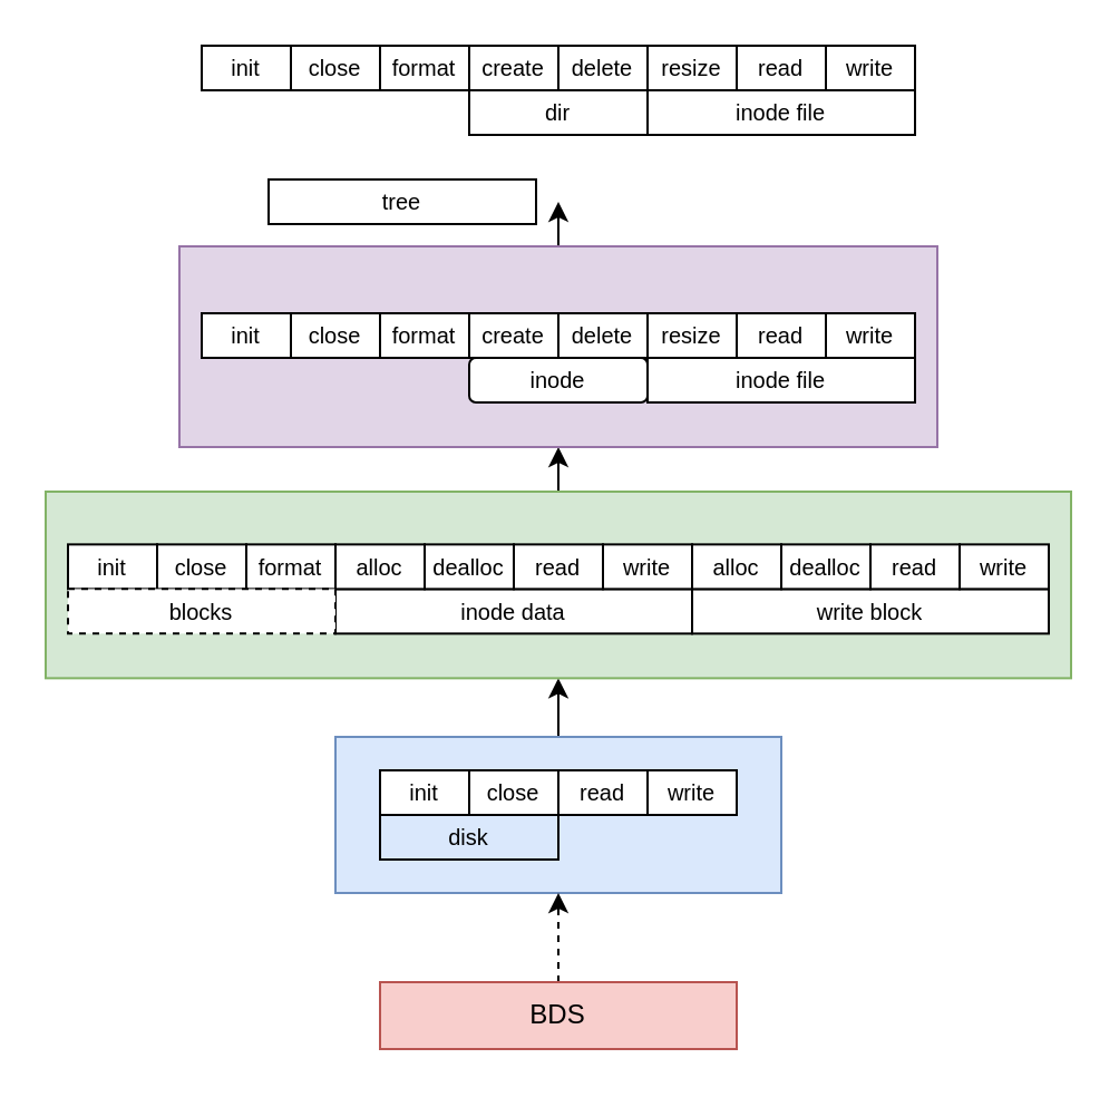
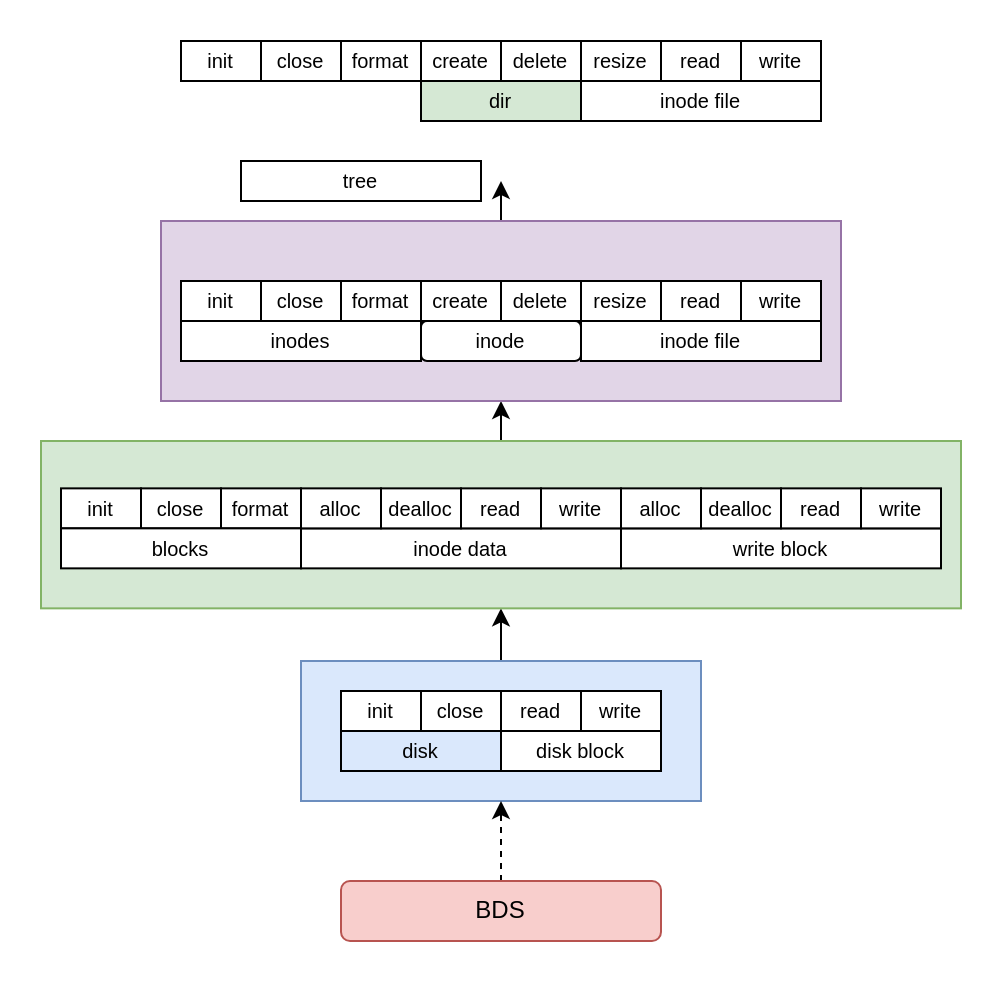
  <mxCell id="0" />
  <mxCell id="1" parent="0" />
  <mxCell id="2" style="edgeStyle=orthogonalEdgeStyle;rounded=0;orthogonalLoop=1;jettySize=auto;html=1;exitX=0.5;exitY=0;exitDx=0;exitDy=0;entryX=0.5;entryY=1;entryDx=0;entryDy=0;" edge="1" parent="1" source="3" target="5"><mxGeometry relative="1" as="geometry" /></mxCell>
  <mxCell id="3" value="" style="rounded=0;whiteSpace=wrap;html=1;fillColor=#dae8fc;strokeColor=#6c8ebf;" vertex="1" parent="1"><mxGeometry x="150" y="330" width="200" height="70" as="geometry" /></mxCell>
  <mxCell id="4" style="edgeStyle=orthogonalEdgeStyle;rounded=0;orthogonalLoop=1;jettySize=auto;html=1;exitX=0.5;exitY=0;exitDx=0;exitDy=0;entryX=0.5;entryY=1;entryDx=0;entryDy=0;" edge="1" parent="1" source="5" target="26"><mxGeometry relative="1" as="geometry" /></mxCell>
  <mxCell id="5" value="" style="rounded=0;whiteSpace=wrap;html=1;fillColor=#d5e8d4;strokeColor=#82b366;" vertex="1" parent="1"><mxGeometry x="20" y="220" width="460" height="83.68" as="geometry" /></mxCell>
  <mxCell id="6" style="edgeStyle=orthogonalEdgeStyle;rounded=0;orthogonalLoop=1;jettySize=auto;html=1;exitX=0.5;exitY=0;exitDx=0;exitDy=0;entryX=0.5;entryY=1;entryDx=0;entryDy=0;dashed=1;" edge="1" parent="1" source="7" target="3"><mxGeometry relative="1" as="geometry"><mxPoint x="250" y="385" as="targetPoint" /></mxGeometry></mxCell>
- <mxCell id="7" value="BDS" style="rounded=0;whiteSpace=wrap;html=1;fillColor=#f8cecc;strokeColor=#b85450;" vertex="1" parent="1"><mxGeometry x="170" y="440" width="160" height="30" as="geometry" /></mxCell>
+ <mxCell id="7" value="BDS" style="whiteSpace=wrap;html=1;fillColor=#f8cecc;strokeColor=#b85450;rounded=1;" vertex="1" parent="1"><mxGeometry x="170" y="440" width="160" height="30" as="geometry" /></mxCell>
  <mxCell id="8" value="init" style="rounded=0;whiteSpace=wrap;html=1;fontSize=10;" vertex="1" parent="1"><mxGeometry x="170" y="345" width="40" height="20" as="geometry" /></mxCell>
  <mxCell id="9" value="close" style="rounded=0;whiteSpace=wrap;html=1;fontSize=10;" vertex="1" parent="1"><mxGeometry x="210" y="345" width="40" height="20" as="geometry" /></mxCell>
  <mxCell id="10" value="read" style="rounded=0;whiteSpace=wrap;html=1;fontSize=10;" vertex="1" parent="1"><mxGeometry x="250" y="345" width="40" height="20" as="geometry" /></mxCell>
  <mxCell id="11" value="write" style="rounded=0;whiteSpace=wrap;html=1;fontSize=10;" vertex="1" parent="1"><mxGeometry x="290" y="345" width="40" height="20" as="geometry" /></mxCell>
  <mxCell id="12" value="init" style="rounded=0;whiteSpace=wrap;html=1;fontSize=10;" vertex="1" parent="1"><mxGeometry x="30" y="243.68" width="40" height="20" as="geometry" /></mxCell>
  <mxCell id="13" value="close" style="rounded=0;whiteSpace=wrap;html=1;fontSize=10;" vertex="1" parent="1"><mxGeometry x="70" y="243.68" width="40" height="20" as="geometry" /></mxCell>
  <mxCell id="14" value="format" style="rounded=0;whiteSpace=wrap;html=1;fontSize=10;" vertex="1" parent="1"><mxGeometry x="110" y="243.68" width="40" height="20" as="geometry" /></mxCell>
  <mxCell id="15" value="inode data" style="rounded=0;whiteSpace=wrap;html=1;fontSize=10;" vertex="1" parent="1"><mxGeometry x="150" y="263.68" width="160" height="20" as="geometry" /></mxCell>
  <mxCell id="16" value="alloc" style="rounded=0;whiteSpace=wrap;html=1;fontSize=10;" vertex="1" parent="1"><mxGeometry x="150" y="243.68" width="40" height="20" as="geometry" /></mxCell>
  <mxCell id="17" value="dealloc" style="rounded=0;whiteSpace=wrap;html=1;fontSize=10;" vertex="1" parent="1"><mxGeometry x="190" y="243.68" width="40" height="20" as="geometry" /></mxCell>
  <mxCell id="18" value="read" style="rounded=0;whiteSpace=wrap;html=1;fontSize=10;" vertex="1" parent="1"><mxGeometry x="230" y="243.68" width="40" height="20" as="geometry" /></mxCell>
  <mxCell id="19" value="write" style="rounded=0;whiteSpace=wrap;html=1;fontSize=10;" vertex="1" parent="1"><mxGeometry x="270" y="243.68" width="40" height="20" as="geometry" /></mxCell>
  <mxCell id="20" value="write block" style="rounded=0;whiteSpace=wrap;html=1;fontSize=10;" vertex="1" parent="1"><mxGeometry x="310" y="263.68" width="160" height="20" as="geometry" /></mxCell>
  <mxCell id="21" value="alloc" style="rounded=0;whiteSpace=wrap;html=1;fontSize=10;" vertex="1" parent="1"><mxGeometry x="310" y="243.68" width="40" height="20" as="geometry" /></mxCell>
  <mxCell id="22" value="dealloc" style="rounded=0;whiteSpace=wrap;html=1;fontSize=10;" vertex="1" parent="1"><mxGeometry x="350" y="243.68" width="40" height="20" as="geometry" /></mxCell>
  <mxCell id="23" value="read" style="rounded=0;whiteSpace=wrap;html=1;fontSize=10;" vertex="1" parent="1"><mxGeometry x="390" y="243.68" width="40" height="20" as="geometry" /></mxCell>
  <mxCell id="24" value="write" style="rounded=0;whiteSpace=wrap;html=1;fontSize=10;" vertex="1" parent="1"><mxGeometry x="430" y="243.68" width="40" height="20" as="geometry" /></mxCell>
  <mxCell id="25" style="edgeStyle=orthogonalEdgeStyle;rounded=0;orthogonalLoop=1;jettySize=auto;html=1;exitX=0.5;exitY=0;exitDx=0;exitDy=0;entryX=0.5;entryY=1;entryDx=0;entryDy=0;" edge="1" parent="1" source="26"><mxGeometry relative="1" as="geometry"><mxPoint x="250" y="90" as="targetPoint" /></mxGeometry></mxCell>
  <mxCell id="26" value="" style="rounded=0;whiteSpace=wrap;html=1;fillColor=#e1d5e7;strokeColor=#9673a6;" vertex="1" parent="1"><mxGeometry x="80" y="110" width="340" height="90" as="geometry" /></mxCell>
  <mxCell id="27" value="inode file" style="rounded=0;whiteSpace=wrap;html=1;fontSize=10;" vertex="1" parent="1"><mxGeometry x="290" y="160" width="120" height="20" as="geometry" /></mxCell>
  <mxCell id="28" value="resize" style="rounded=0;whiteSpace=wrap;html=1;fontSize=10;" vertex="1" parent="1"><mxGeometry x="290" y="140" width="40" height="20" as="geometry" /></mxCell>
  <mxCell id="29" value="read" style="rounded=0;whiteSpace=wrap;html=1;fontSize=10;" vertex="1" parent="1"><mxGeometry x="330" y="140" width="40" height="20" as="geometry" /></mxCell>
  <mxCell id="30" value="write" style="rounded=0;whiteSpace=wrap;html=1;fontSize=10;" vertex="1" parent="1"><mxGeometry x="370" y="140" width="40" height="20" as="geometry" /></mxCell>
  <mxCell id="31" value="init" style="rounded=0;whiteSpace=wrap;html=1;fontSize=10;" vertex="1" parent="1"><mxGeometry x="90" y="140" width="40" height="20" as="geometry" /></mxCell>
  <mxCell id="32" value="close" style="rounded=0;whiteSpace=wrap;html=1;fontSize=10;" vertex="1" parent="1"><mxGeometry x="130" y="140" width="40" height="20" as="geometry" /></mxCell>
  <mxCell id="33" value="format" style="rounded=0;whiteSpace=wrap;html=1;fontSize=10;" vertex="1" parent="1"><mxGeometry x="170" y="140" width="40" height="20" as="geometry" /></mxCell>
  <mxCell id="34" value="inode" style="whiteSpace=wrap;html=1;fontSize=10;rounded=1;" vertex="1" parent="1"><mxGeometry x="210" y="160" width="80" height="20" as="geometry" /></mxCell>
  <mxCell id="35" value="create" style="rounded=0;whiteSpace=wrap;html=1;fontSize=10;" vertex="1" parent="1"><mxGeometry x="210" y="140" width="40" height="20" as="geometry" /></mxCell>
  <mxCell id="36" value="delete" style="rounded=0;whiteSpace=wrap;html=1;fontSize=10;" vertex="1" parent="1"><mxGeometry x="250" y="140" width="40" height="20" as="geometry" /></mxCell>
+ <mxCell id="37" value="disk block" style="rounded=0;whiteSpace=wrap;html=1;fontSize=10;" vertex="1" parent="1"><mxGeometry x="250" y="365" width="80" height="20" as="geometry" /></mxCell>
  <mxCell id="38" value="disk" style="rounded=0;whiteSpace=wrap;html=1;fontSize=10;fillColor=#dae8fc;" vertex="1" parent="1"><mxGeometry x="170" y="365" width="80" height="20" as="geometry" /></mxCell>
- <mxCell id="39" value="blocks" style="rounded=0;whiteSpace=wrap;html=1;fontSize=10;dashed=1;" vertex="1" parent="1"><mxGeometry x="30" y="263.68" width="120" height="20" as="geometry" /></mxCell>
+ <mxCell id="39" value="blocks" style="rounded=0;whiteSpace=wrap;html=1;fontSize=10;" vertex="1" parent="1"><mxGeometry x="30" y="263.68" width="120" height="20" as="geometry" /></mxCell>
+ <mxCell id="40" value="inodes" style="rounded=0;whiteSpace=wrap;html=1;fontSize=10;" vertex="1" parent="1"><mxGeometry x="90" y="160" width="120" height="20" as="geometry" /></mxCell>
  <mxCell id="41" value="inode file" style="rounded=0;whiteSpace=wrap;html=1;fontSize=10;" vertex="1" parent="1"><mxGeometry x="290" y="40" width="120" height="20" as="geometry" /></mxCell>
  <mxCell id="42" value="resize" style="rounded=0;whiteSpace=wrap;html=1;fontSize=10;" vertex="1" parent="1"><mxGeometry x="290" y="20" width="40" height="20" as="geometry" /></mxCell>
  <mxCell id="43" value="read" style="rounded=0;whiteSpace=wrap;html=1;fontSize=10;" vertex="1" parent="1"><mxGeometry x="330" y="20" width="40" height="20" as="geometry" /></mxCell>
  <mxCell id="44" value="write" style="rounded=0;whiteSpace=wrap;html=1;fontSize=10;" vertex="1" parent="1"><mxGeometry x="370" y="20" width="40" height="20" as="geometry" /></mxCell>
  <mxCell id="45" value="init" style="rounded=0;whiteSpace=wrap;html=1;fontSize=10;" vertex="1" parent="1"><mxGeometry x="90" y="20" width="40" height="20" as="geometry" /></mxCell>
  <mxCell id="46" value="close" style="rounded=0;whiteSpace=wrap;html=1;fontSize=10;" vertex="1" parent="1"><mxGeometry x="130" y="20" width="40" height="20" as="geometry" /></mxCell>
  <mxCell id="47" value="format" style="rounded=0;whiteSpace=wrap;html=1;fontSize=10;" vertex="1" parent="1"><mxGeometry x="170" y="20" width="40" height="20" as="geometry" /></mxCell>
- <mxCell id="48" value="dir" style="rounded=0;whiteSpace=wrap;html=1;fontSize=10;" vertex="1" parent="1"><mxGeometry x="210" y="40" width="80" height="20" as="geometry" /></mxCell>
+ <mxCell id="48" value="dir" style="rounded=0;whiteSpace=wrap;html=1;fontSize=10;fillColor=#d5e8d4;" vertex="1" parent="1"><mxGeometry x="210" y="40" width="80" height="20" as="geometry" /></mxCell>
  <mxCell id="49" value="create" style="rounded=0;whiteSpace=wrap;html=1;fontSize=10;" vertex="1" parent="1"><mxGeometry x="210" y="20" width="40" height="20" as="geometry" /></mxCell>
  <mxCell id="50" value="delete" style="rounded=0;whiteSpace=wrap;html=1;fontSize=10;" vertex="1" parent="1"><mxGeometry x="250" y="20" width="40" height="20" as="geometry" /></mxCell>
  <mxCell id="51" value="tree" style="rounded=0;whiteSpace=wrap;html=1;fontSize=10;" vertex="1" parent="1"><mxGeometry x="120" y="80" width="120" height="20" as="geometry" /></mxCell>
